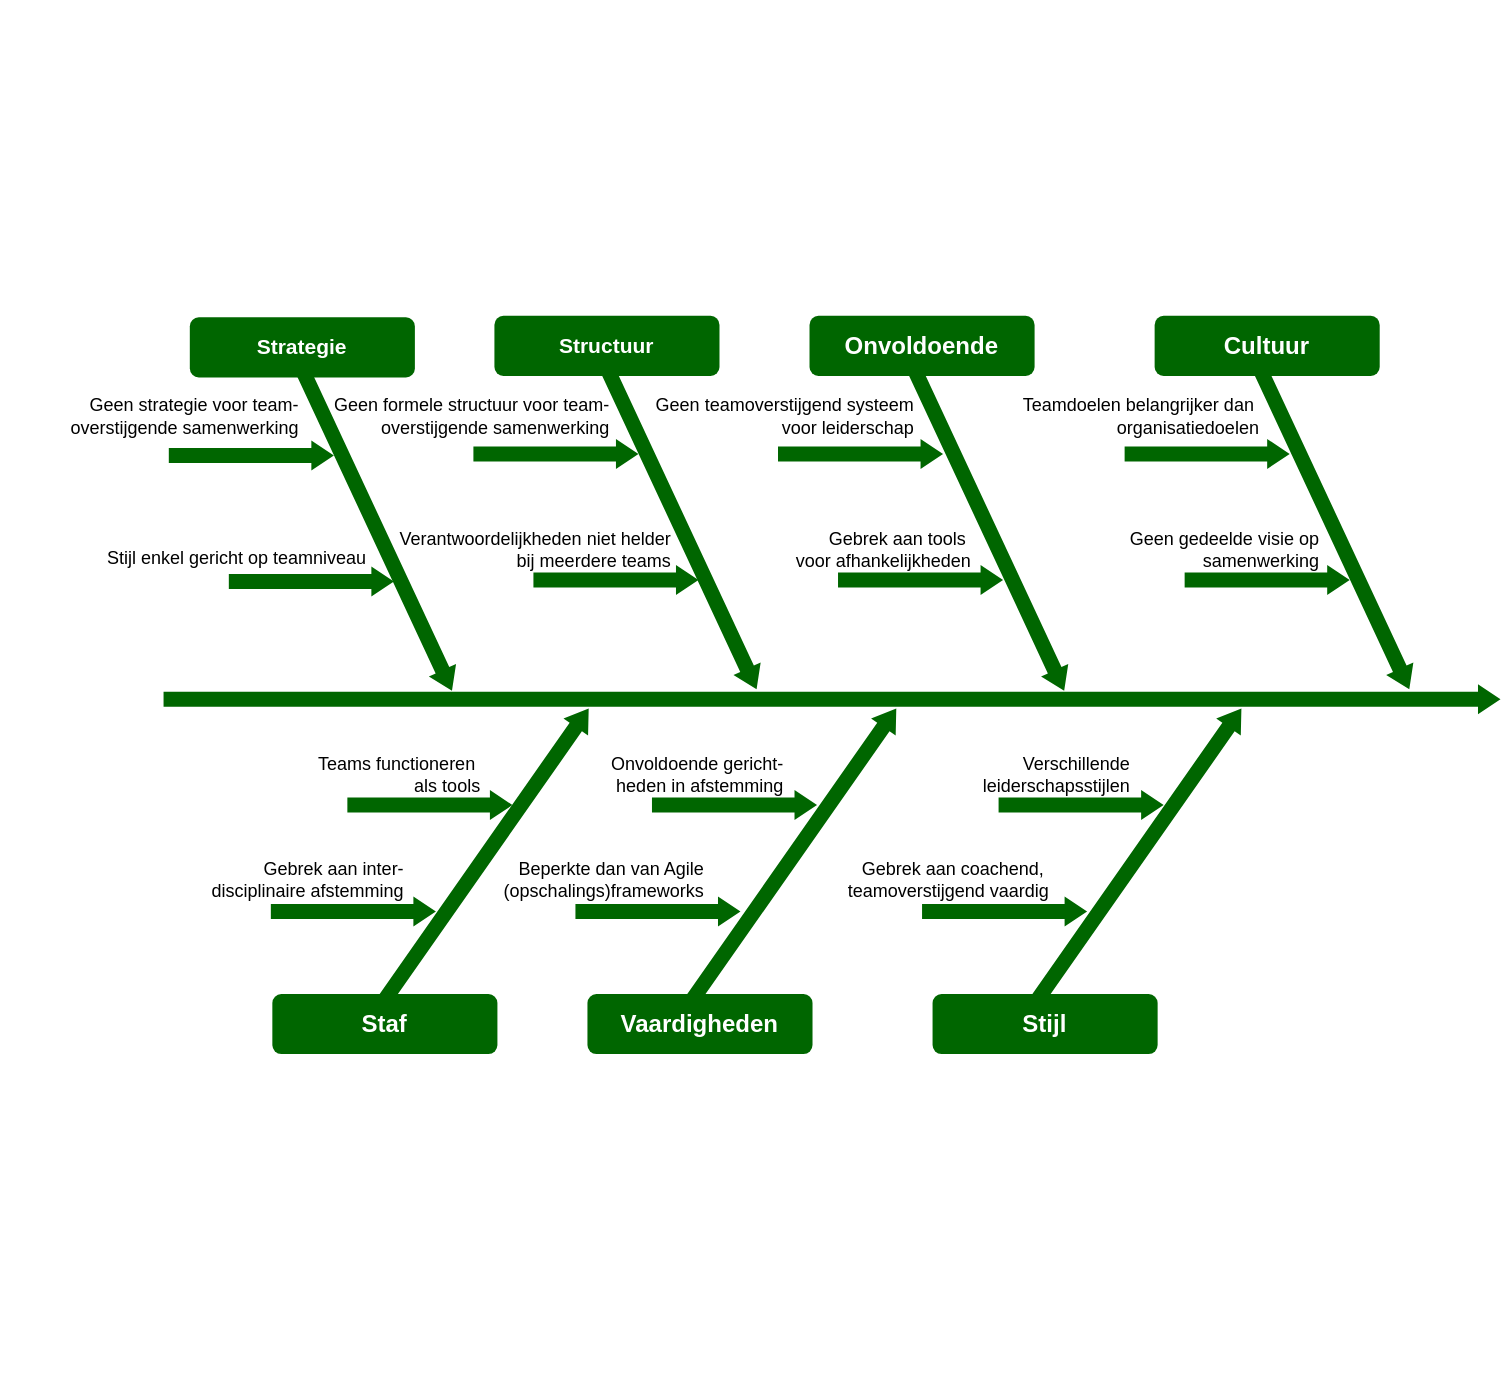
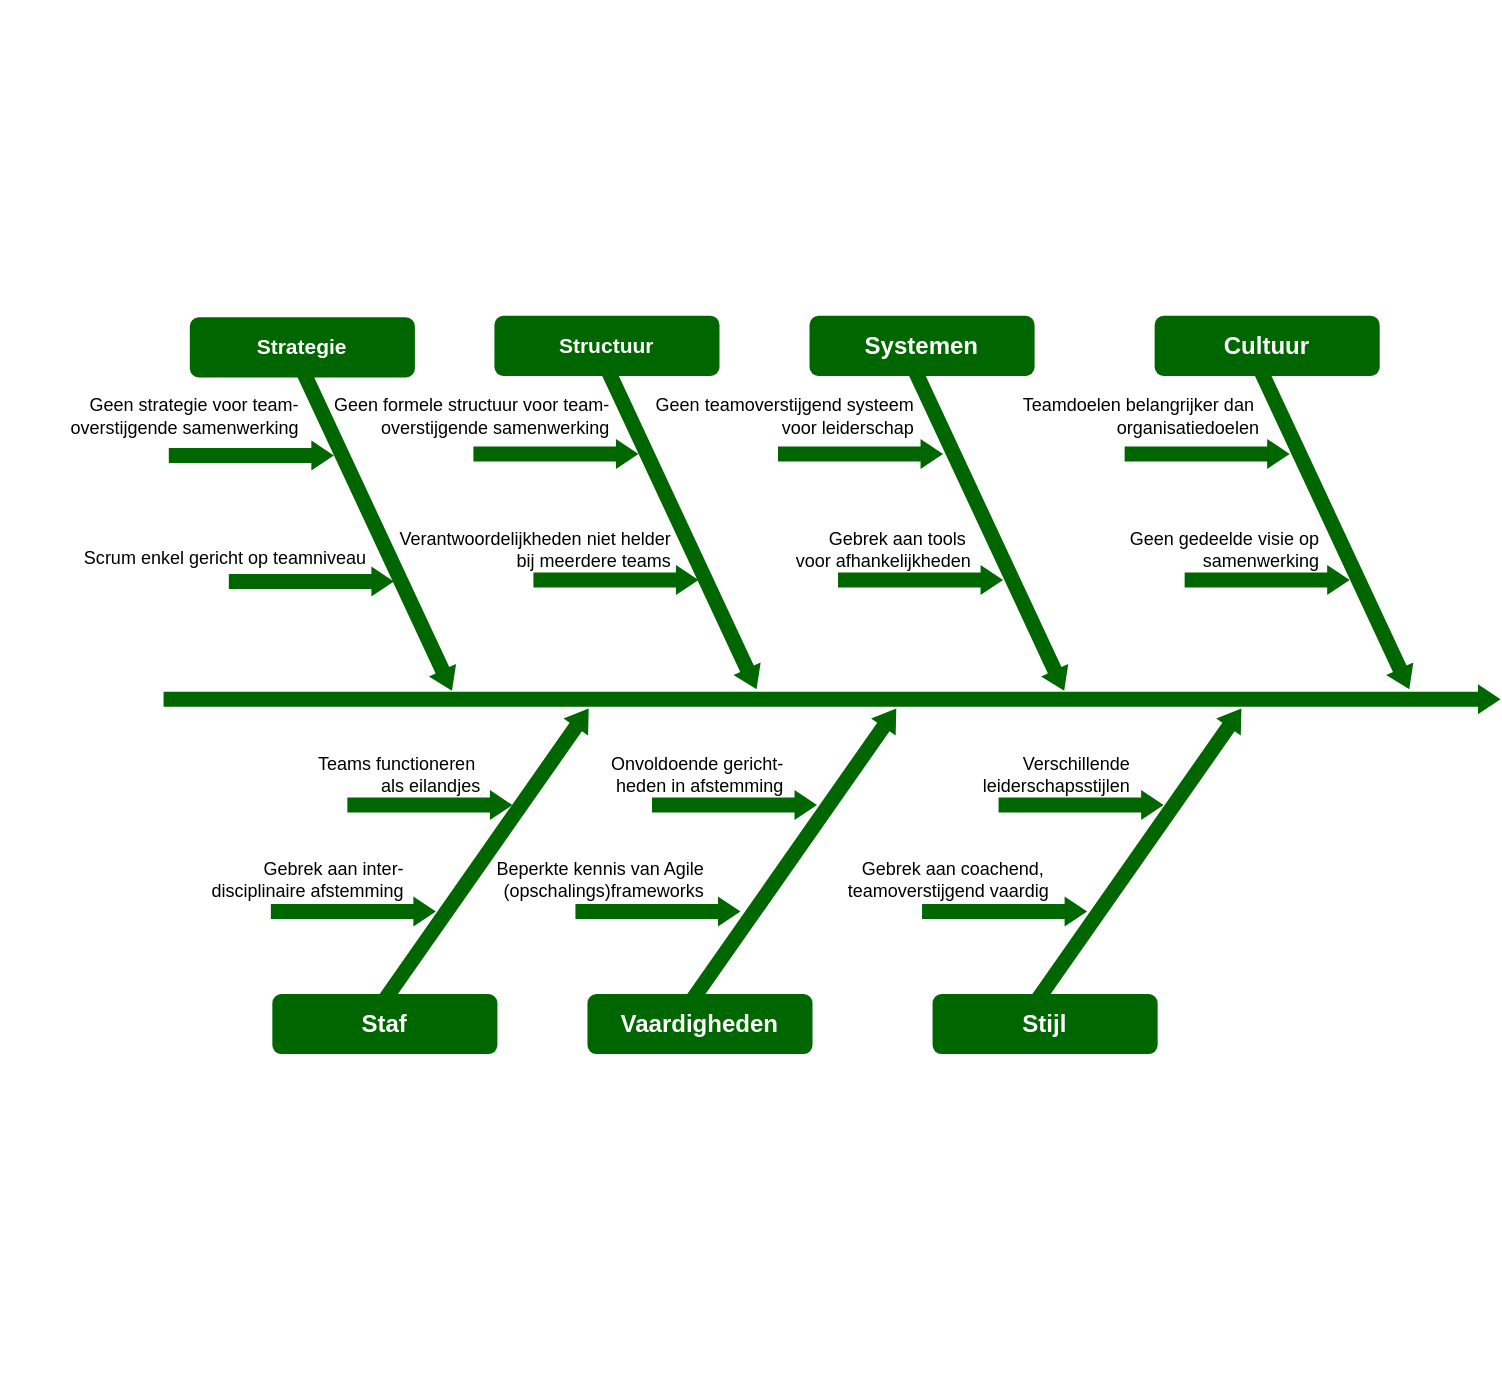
  <mxCell id="0" style=";html=1;" />
  <mxCell id="1" style=";html=1;" parent="0" />
  <mxCell id="2" value="" style="html=1;shadow=0;dashed=0;align=center;verticalAlign=middle;shape=mxgraph.arrows2.arrow;dy=0.5;dx=15;direction=north;notch=0;rounded=0;strokeWidth=1;fontSize=20;rotation=35;strokeColor=none;fillColor=#006600;" parent="1" vertex="1"><mxGeometry x="313" y="450" width="20" height="240" as="geometry" /></mxCell>
  <mxCell id="3" value="" style="html=1;shadow=0;dashed=0;align=center;verticalAlign=middle;shape=mxgraph.arrows2.arrow;dy=0.5;dx=15;direction=north;notch=0;rounded=0;strokeWidth=1;fontSize=20;rotation=35;strokeColor=none;fillColor=#006600;" parent="1" vertex="1"><mxGeometry x="518" y="450" width="20" height="240" as="geometry" /></mxCell>
  <mxCell id="4" value="" style="html=1;shadow=0;dashed=0;align=center;verticalAlign=middle;shape=mxgraph.arrows2.arrow;dy=0.5;dx=15;direction=north;notch=0;rounded=0;strokeWidth=1;fontSize=20;rotation=35;strokeColor=none;fillColor=#006600;" parent="1" vertex="1"><mxGeometry x="748" y="450" width="20" height="240" as="geometry" /></mxCell>
  <mxCell id="5" value="" style="html=1;shadow=0;dashed=0;align=center;verticalAlign=middle;shape=mxgraph.arrows2.arrow;dy=0.5;dx=15;direction=north;notch=0;rounded=0;strokeWidth=1;fontSize=20;rotation=90;strokeColor=none;fillColor=#006600;" parent="1" vertex="1"><mxGeometry x="544" y="20" width="20" height="891" as="geometry" /></mxCell>
  <mxCell id="6" value="" style="html=1;shadow=0;dashed=0;align=center;verticalAlign=middle;shape=mxgraph.arrows2.arrow;dy=0.5;dx=15;direction=north;notch=0;rounded=0;strokeWidth=0;fontSize=20;rotation=155;fillStyle=solid;fillColor=#006600;strokeColor=none;" parent="1" vertex="1"><mxGeometry x="443" y="230" width="20" height="240" as="geometry" /></mxCell>
  <mxCell id="7" value="" style="html=1;shadow=0;dashed=0;align=center;verticalAlign=middle;shape=mxgraph.arrows2.arrow;dy=0.5;dx=15;direction=north;notch=0;rounded=0;strokeWidth=1;fontSize=20;rotation=155;fillColor=#006600;strokeColor=none;" parent="1" vertex="1"><mxGeometry x="648" y="231" width="20" height="240" as="geometry" /></mxCell>
  <mxCell id="8" value="" style="html=1;shadow=0;dashed=0;align=center;verticalAlign=middle;shape=mxgraph.arrows2.arrow;dy=0.5;dx=15;direction=north;notch=0;rounded=0;strokeWidth=1;fontSize=20;rotation=155;strokeColor=none;fillColor=#006600;" parent="1" vertex="1"><mxGeometry x="878" y="230" width="20" height="240" as="geometry" /></mxCell>
  <mxCell id="9" value="Structuur" style="rounded=1;whiteSpace=wrap;html=1;shadow=0;strokeWidth=2;fontSize=14;strokeColor=none;fillColor=#006600;fontColor=#FFFFFF;fontStyle=1" parent="1" vertex="1"><mxGeometry x="329" y="210" width="150" height="40" as="geometry" /></mxCell>
- <mxCell id="10" value="Onvoldoende" style="rounded=1;whiteSpace=wrap;html=1;shadow=0;strokeWidth=2;fontSize=16;strokeColor=none;fillColor=#006600;fontColor=#FFFFFF;fontStyle=1" parent="1" vertex="1"><mxGeometry x="539" y="210" width="150" height="40" as="geometry" /></mxCell>
+ <mxCell id="10" value="Systemen" style="rounded=1;whiteSpace=wrap;html=1;shadow=0;strokeWidth=2;fontSize=16;strokeColor=none;fillColor=#006600;fontColor=#FFFFFF;fontStyle=1" parent="1" vertex="1"><mxGeometry x="539" y="210" width="150" height="40" as="geometry" /></mxCell>
  <mxCell id="11" value="Cultuur" style="rounded=1;whiteSpace=wrap;html=1;shadow=0;strokeWidth=2;fontSize=16;fontColor=#FFFFFF;strokeColor=none;fillColor=#006600;fontStyle=1" parent="1" vertex="1"><mxGeometry x="769" y="210" width="150" height="40" as="geometry" /></mxCell>
  <mxCell id="12" value="Staf" style="rounded=1;whiteSpace=wrap;html=1;shadow=0;strokeWidth=2;fontSize=16;strokeColor=none;fillColor=#006600;fontColor=#FFFFFF;fontStyle=1" parent="1" vertex="1"><mxGeometry x="181" y="662" width="150" height="40" as="geometry" /></mxCell>
  <mxCell id="13" value="Vaardigheden" style="rounded=1;whiteSpace=wrap;html=1;shadow=0;strokeWidth=2;fontSize=16;fontColor=#FFFFFF;strokeColor=none;fillColor=#006600;fontStyle=1" parent="1" vertex="1"><mxGeometry x="391" y="662" width="150" height="40" as="geometry" /></mxCell>
  <mxCell id="14" value="Stijl" style="rounded=1;whiteSpace=wrap;html=1;shadow=0;strokeWidth=2;fontSize=16;strokeColor=none;fillColor=#006600;fontColor=#FFFFFF;fontStyle=1" parent="1" vertex="1"><mxGeometry x="621" y="662" width="150" height="40" as="geometry" /></mxCell>
  <mxCell id="15" value="" style="html=1;shadow=0;dashed=0;align=right;verticalAlign=middle;shape=mxgraph.arrows2.arrow;dy=0.5;dx=15;direction=north;notch=0;rounded=0;strokeWidth=1;fontSize=20;rotation=90;horizontal=0;labelPosition=left;verticalLabelPosition=middle;strokeColor=none;fillColor=#006600;" parent="1" vertex="1"><mxGeometry x="360" y="247" width="20" height="110" as="geometry" /></mxCell>
  <mxCell id="16" value="" style="html=1;shadow=0;dashed=0;align=center;verticalAlign=middle;shape=mxgraph.arrows2.arrow;dy=0.5;dx=15;direction=north;notch=0;rounded=0;strokeWidth=1;fontSize=20;rotation=90;horizontal=0;labelPosition=left;verticalLabelPosition=middle;strokeColor=none;fillColor=#006600;" parent="1" vertex="1"><mxGeometry x="563" y="247" width="20" height="110" as="geometry" /></mxCell>
  <mxCell id="17" value="" style="html=1;shadow=0;dashed=0;align=center;verticalAlign=middle;shape=mxgraph.arrows2.arrow;dy=0.5;dx=15;direction=north;notch=0;rounded=0;strokeWidth=1;fontSize=20;rotation=90;horizontal=0;labelPosition=left;verticalLabelPosition=middle;strokeColor=none;fillColor=#006600;" parent="1" vertex="1"><mxGeometry x="794" y="247" width="20" height="110" as="geometry" /></mxCell>
  <mxCell id="18" value="" style="html=1;shadow=0;dashed=0;align=center;verticalAlign=middle;shape=mxgraph.arrows2.arrow;dy=0.5;dx=15;direction=north;notch=0;rounded=0;strokeWidth=1;fontSize=20;rotation=90;horizontal=0;labelPosition=left;verticalLabelPosition=middle;strokeColor=none;fillColor=#006600;" parent="1" vertex="1"><mxGeometry x="225" y="552" width="20" height="110" as="geometry" /></mxCell>
  <mxCell id="19" value="" style="html=1;shadow=0;dashed=0;align=center;verticalAlign=middle;shape=mxgraph.arrows2.arrow;dy=0.5;dx=15;direction=north;notch=0;rounded=0;strokeWidth=1;fontSize=20;rotation=90;horizontal=0;labelPosition=left;verticalLabelPosition=middle;strokeColor=none;fillColor=#006600;" parent="1" vertex="1"><mxGeometry x="428" y="552" width="20" height="110" as="geometry" /></mxCell>
  <mxCell id="20" value="" style="html=1;shadow=0;dashed=0;align=center;verticalAlign=middle;shape=mxgraph.arrows2.arrow;dy=0.5;dx=15;direction=north;notch=0;rounded=0;strokeWidth=1;fontSize=20;rotation=90;horizontal=0;labelPosition=left;verticalLabelPosition=middle;strokeColor=none;fillColor=#006600;" parent="1" vertex="1"><mxGeometry x="659" y="552" width="20" height="110" as="geometry" /></mxCell>
  <mxCell id="21" value="" style="html=1;shadow=0;dashed=0;align=center;verticalAlign=middle;shape=mxgraph.arrows2.arrow;dy=0.5;dx=15;direction=north;notch=0;rounded=0;strokeWidth=1;fontSize=20;rotation=90;horizontal=0;labelPosition=left;verticalLabelPosition=middle;fillColor=#006600;strokeColor=none;" parent="1" vertex="1"><mxGeometry x="400" y="331" width="20" height="110" as="geometry" /></mxCell>
  <mxCell id="22" value="" style="html=1;shadow=0;dashed=0;align=center;verticalAlign=middle;shape=mxgraph.arrows2.arrow;dy=0.5;dx=15;direction=north;notch=0;rounded=0;strokeWidth=1;fontSize=20;rotation=90;horizontal=0;labelPosition=left;verticalLabelPosition=middle;strokeColor=none;fillColor=#006600;" parent="1" vertex="1"><mxGeometry x="603" y="331" width="20" height="110" as="geometry" /></mxCell>
  <mxCell id="23" value="" style="html=1;shadow=0;dashed=0;align=center;verticalAlign=middle;shape=mxgraph.arrows2.arrow;dy=0.5;dx=15;direction=north;notch=0;rounded=0;strokeWidth=1;fontSize=20;rotation=90;horizontal=0;labelPosition=left;verticalLabelPosition=middle;fillColor=#006600;strokeColor=none;" parent="1" vertex="1"><mxGeometry x="834" y="331" width="20" height="110" as="geometry" /></mxCell>
  <mxCell id="24" value="" style="html=1;shadow=0;dashed=0;align=center;verticalAlign=middle;shape=mxgraph.arrows2.arrow;dy=0.5;dx=15;direction=north;notch=0;rounded=0;strokeWidth=1;fontSize=20;rotation=90;horizontal=0;labelPosition=left;verticalLabelPosition=middle;fillColor=#006600;strokeColor=none;" parent="1" vertex="1"><mxGeometry x="276" y="481" width="20" height="110" as="geometry" /></mxCell>
  <mxCell id="25" value="" style="html=1;shadow=0;dashed=0;align=center;verticalAlign=middle;shape=mxgraph.arrows2.arrow;dy=0.5;dx=15;direction=north;notch=0;rounded=0;strokeWidth=1;fontSize=20;rotation=90;horizontal=0;labelPosition=left;verticalLabelPosition=middle;strokeColor=none;fillColor=#006600;" parent="1" vertex="1"><mxGeometry x="479" y="481" width="20" height="110" as="geometry" /></mxCell>
  <mxCell id="26" value="" style="html=1;shadow=0;dashed=0;align=center;verticalAlign=middle;shape=mxgraph.arrows2.arrow;dy=0.5;dx=15;direction=north;notch=0;rounded=0;strokeWidth=1;fontSize=20;rotation=90;horizontal=0;labelPosition=left;verticalLabelPosition=middle;strokeColor=none;fillColor=#006600;" parent="1" vertex="1"><mxGeometry x="710" y="481" width="20" height="110" as="geometry" /></mxCell>
  <mxCell id="27" value="" style="html=1;shadow=0;dashed=0;align=center;verticalAlign=middle;shape=mxgraph.arrows2.arrow;dy=0.5;dx=15;direction=north;notch=0;rounded=0;strokeWidth=0;fontSize=20;rotation=155;fillStyle=solid;fillColor=#006600;strokeColor=none;" vertex="1" parent="1"><mxGeometry x="240" y="231" width="20" height="240" as="geometry" /></mxCell>
  <mxCell id="28" value="Strategie" style="rounded=1;whiteSpace=wrap;html=1;shadow=0;strokeWidth=2;fontSize=14;strokeColor=none;fillColor=#006600;fontColor=#FFFFFF;fontStyle=1" vertex="1" parent="1"><mxGeometry x="126" y="211" width="150" height="40" as="geometry" /></mxCell>
  <mxCell id="29" value="" style="html=1;shadow=0;dashed=0;align=right;verticalAlign=middle;shape=mxgraph.arrows2.arrow;dy=0.5;dx=15;direction=north;notch=0;rounded=0;strokeWidth=1;fontSize=20;rotation=90;horizontal=0;labelPosition=left;verticalLabelPosition=middle;strokeColor=none;fillColor=#006600;" vertex="1" parent="1"><mxGeometry x="157" y="248" width="20" height="110" as="geometry" /></mxCell>
  <mxCell id="30" value="" style="html=1;shadow=0;dashed=0;align=center;verticalAlign=middle;shape=mxgraph.arrows2.arrow;dy=0.5;dx=15;direction=north;notch=0;rounded=0;strokeWidth=1;fontSize=20;rotation=90;horizontal=0;labelPosition=left;verticalLabelPosition=middle;fillColor=#006600;strokeColor=none;" vertex="1" parent="1"><mxGeometry x="197" y="332" width="20" height="110" as="geometry" /></mxCell>
  <mxCell id="31" value="&lt;font&gt;Geen strategie voor&amp;nbsp;&lt;/font&gt;&lt;span style=&quot;background-color: transparent; color: light-dark(rgb(0, 0, 0), rgb(255, 255, 255));&quot;&gt;team-&lt;/span&gt;&lt;div&gt;&lt;span style=&quot;background-color: transparent; color: light-dark(rgb(0, 0, 0), rgb(255, 255, 255));&quot;&gt;overstijgende samenwerking&lt;/span&gt;&lt;/div&gt;" style="text;html=1;align=right;verticalAlign=middle;resizable=0;points=[];autosize=1;strokeColor=none;fillColor=none;fontSize=12;" vertex="1" parent="1"><mxGeometry x="20" y="257" width="180" height="40" as="geometry" /></mxCell>
- <mxCell id="32" value="Stijl enkel gericht op teamniveau" style="text;html=1;align=right;verticalAlign=middle;resizable=0;points=[];autosize=1;strokeColor=none;fillColor=none;fontSize=12;" vertex="1" parent="1"><mxGeometry x="35" y="357" width="210" height="30" as="geometry" /></mxCell>
+ <mxCell id="32" value="Scrum enkel gericht op teamniveau" style="text;html=1;align=right;verticalAlign=middle;resizable=0;points=[];autosize=1;strokeColor=none;fillColor=none;fontSize=12;" vertex="1" parent="1"><mxGeometry x="35" y="357" width="210" height="30" as="geometry" /></mxCell>
  <mxCell id="33" value="Geen formele structuur voor&amp;nbsp;&lt;span style=&quot;background-color: transparent; color: light-dark(rgb(0, 0, 0), rgb(255, 255, 255));&quot;&gt;team-&lt;/span&gt;&lt;div&gt;&lt;span style=&quot;background-color: transparent; color: light-dark(rgb(0, 0, 0), rgb(255, 255, 255));&quot;&gt;overstijgende samenwerking&lt;/span&gt;&lt;/div&gt;" style="text;html=1;align=right;verticalAlign=middle;resizable=0;points=[];autosize=1;strokeColor=none;fillColor=none;fontSize=12;" vertex="1" parent="1"><mxGeometry x="197" y="257" width="210" height="40" as="geometry" /></mxCell>
  <mxCell id="34" value="Verantwoordelijkheden niet helder&lt;div&gt;bij meerdere teams&lt;/div&gt;" style="text;html=1;align=right;verticalAlign=middle;resizable=0;points=[];autosize=1;strokeColor=none;fillColor=none;fontSize=12;" vertex="1" parent="1"><mxGeometry x="248" y="346" width="200" height="40" as="geometry" /></mxCell>
  <mxCell id="35" value="Geen teamoverstijgend systeem&lt;div&gt;voor leiderschap&lt;/div&gt;" style="text;html=1;align=right;verticalAlign=middle;resizable=0;points=[];autosize=1;strokeColor=none;fillColor=none;fontSize=12;" vertex="1" parent="1"><mxGeometry x="410" y="257" width="200" height="40" as="geometry" /></mxCell>
  <mxCell id="36" value="Gebrek aan tools&amp;nbsp;&lt;div&gt;voor afhankelijkheden&lt;/div&gt;" style="text;html=1;align=right;verticalAlign=middle;resizable=0;points=[];autosize=1;strokeColor=none;fillColor=none;fontSize=12;" vertex="1" parent="1"><mxGeometry x="508" y="346" width="140" height="40" as="geometry" /></mxCell>
  <mxCell id="37" value="Teamdoelen belangrijker dan&amp;nbsp;&lt;div&gt;organisatiedoelen&lt;/div&gt;" style="text;html=1;align=right;verticalAlign=middle;resizable=0;points=[];autosize=1;strokeColor=none;fillColor=none;fontSize=12;" vertex="1" parent="1"><mxGeometry x="660" y="257" width="180" height="40" as="geometry" /></mxCell>
  <mxCell id="38" value="Geen gedeelde visie op&lt;div&gt;samenwerking&lt;/div&gt;" style="text;html=1;align=right;verticalAlign=middle;resizable=0;points=[];autosize=1;strokeColor=none;fillColor=none;fontSize=12;" vertex="1" parent="1"><mxGeometry x="730" y="346" width="150" height="40" as="geometry" /></mxCell>
- <mxCell id="39" value="Teams functioneren&amp;nbsp;&lt;div&gt;als tools&lt;/div&gt;" style="text;html=1;align=right;verticalAlign=middle;resizable=0;points=[];autosize=1;strokeColor=none;fillColor=none;fontSize=12;" vertex="1" parent="1"><mxGeometry x="191" y="496" width="130" height="40" as="geometry" /></mxCell>
+ <mxCell id="39" value="Teams functioneren&amp;nbsp;&lt;div&gt;als eilandjes&lt;/div&gt;" style="text;html=1;align=right;verticalAlign=middle;resizable=0;points=[];autosize=1;strokeColor=none;fillColor=none;fontSize=12;" vertex="1" parent="1"><mxGeometry x="191" y="496" width="130" height="40" as="geometry" /></mxCell>
  <mxCell id="40" value="Gebrek aan inter-&lt;div&gt;disciplinaire&amp;nbsp;&lt;span style=&quot;background-color: transparent; color: light-dark(rgb(0, 0, 0), rgb(255, 255, 255));&quot;&gt;afstemming&lt;/span&gt;&lt;/div&gt;" style="text;html=1;align=right;verticalAlign=middle;resizable=0;points=[];autosize=1;strokeColor=none;fillColor=none;fontSize=12;" vertex="1" parent="1"><mxGeometry x="120" y="566" width="150" height="40" as="geometry" /></mxCell>
  <mxCell id="41" value="Onvoldoende gericht-&lt;div&gt;heden&amp;nbsp;&lt;span style=&quot;background-color: transparent; color: light-dark(rgb(0, 0, 0), rgb(255, 255, 255));&quot;&gt;in afstemming&lt;/span&gt;&lt;/div&gt;" style="text;html=1;align=right;verticalAlign=middle;resizable=0;points=[];autosize=1;strokeColor=none;fillColor=none;fontSize=12;" vertex="1" parent="1"><mxGeometry x="383" y="496" width="140" height="40" as="geometry" /></mxCell>
- <mxCell id="42" value="Beperkte dan van Agile&lt;div&gt;(opschalings)frameworks&lt;/div&gt;" style="text;html=1;align=right;verticalAlign=middle;resizable=0;points=[];autosize=1;strokeColor=none;fillColor=none;fontSize=12;" vertex="1" parent="1"><mxGeometry x="310" y="566" width="160" height="40" as="geometry" /></mxCell>
+ <mxCell id="42" value="Beperkte kennis van Agile&lt;div&gt;(opschalings)frameworks&lt;/div&gt;" style="text;html=1;align=right;verticalAlign=middle;resizable=0;points=[];autosize=1;strokeColor=none;fillColor=none;fontSize=12;" vertex="1" parent="1"><mxGeometry x="310" y="566" width="160" height="40" as="geometry" /></mxCell>
  <mxCell id="43" value="Verschillende&lt;div&gt;leiderschapsstijlen&lt;/div&gt;" style="text;html=1;align=right;verticalAlign=middle;resizable=0;points=[];autosize=1;strokeColor=none;fillColor=none;fontSize=12;" vertex="1" parent="1"><mxGeometry x="634" y="496" width="120" height="40" as="geometry" /></mxCell>
  <mxCell id="44" value="Gebrek aan coachend,&amp;nbsp;&lt;div&gt;teamoverstijgend&amp;nbsp;&lt;span style=&quot;background-color: transparent; color: light-dark(rgb(0, 0, 0), rgb(255, 255, 255));&quot;&gt;vaardig&lt;/span&gt;&lt;/div&gt;" style="text;html=1;align=right;verticalAlign=middle;resizable=0;points=[];autosize=1;strokeColor=none;fillColor=none;fontSize=12;" vertex="1" parent="1"><mxGeometry x="520" y="566" width="180" height="40" as="geometry" /></mxCell>
